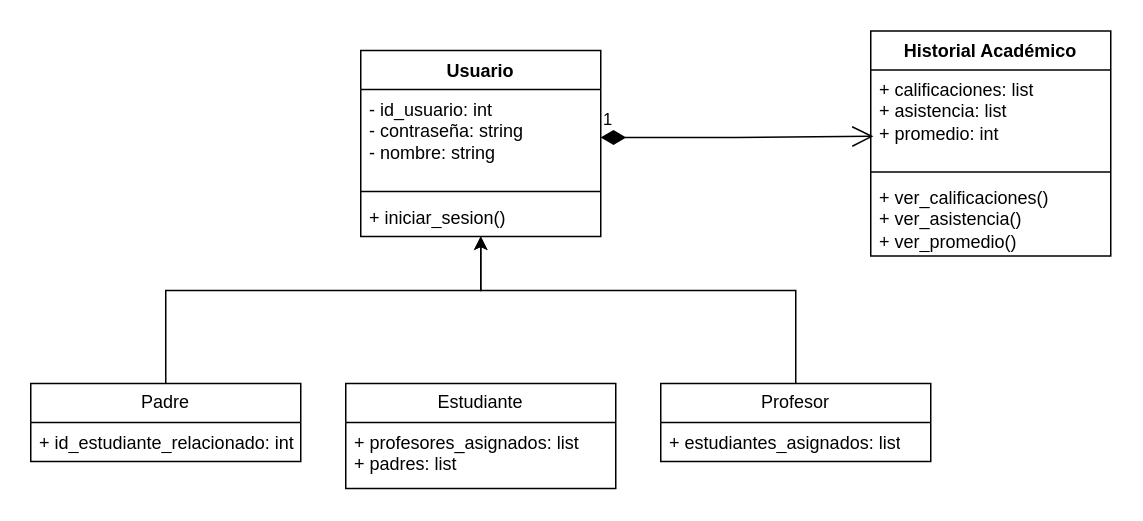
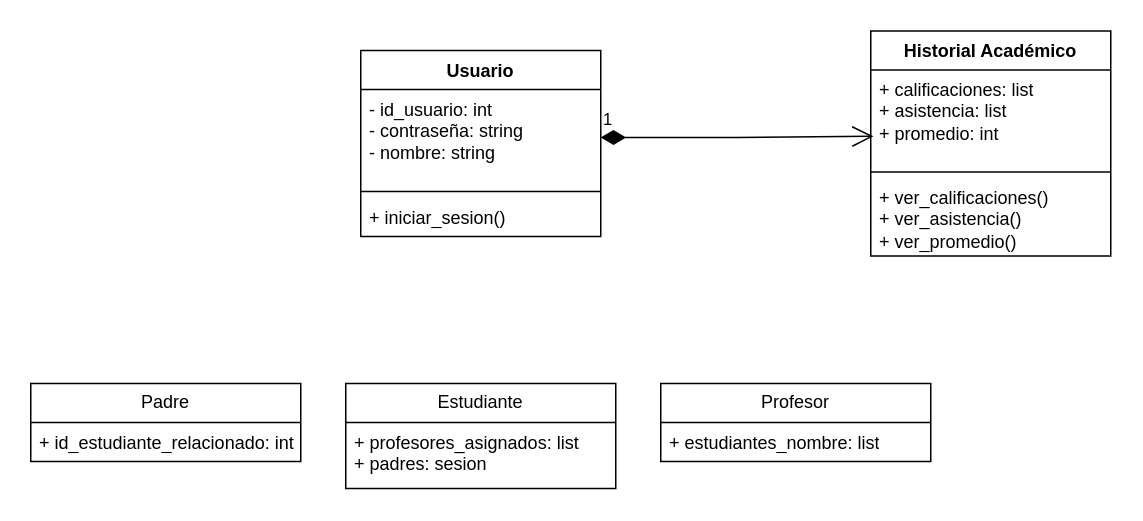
  <mxCell id="0" />
  <mxCell id="1" parent="0" />
- <mxCell id="2" style="edgeStyle=orthogonalEdgeStyle;rounded=0;orthogonalLoop=1;jettySize=auto;html=1;" edge="1" parent="1" source="3" target="5"><mxGeometry relative="1" as="geometry"><Array as="points"><mxPoint x="110" y="193" /><mxPoint x="320" y="193" /></Array></mxGeometry></mxCell>
  <mxCell id="3" value="Padre" style="swimlane;fontStyle=0;childLayout=stackLayout;horizontal=1;startSize=26;fillColor=none;horizontalStack=0;resizeParent=1;resizeParentMax=0;resizeLast=0;collapsible=1;marginBottom=0;whiteSpace=wrap;html=1;" vertex="1" parent="1"><mxGeometry x="20" y="255" width="180" height="52" as="geometry" /></mxCell>
  <mxCell id="4" value="+ id_estudiante_relacionado: int" style="text;strokeColor=none;fillColor=none;align=left;verticalAlign=top;spacingLeft=4;spacingRight=4;overflow=hidden;rotatable=0;points=[[0,0.5],[1,0.5]];portConstraint=eastwest;whiteSpace=wrap;html=1;" vertex="1" parent="3"><mxGeometry y="26" width="180" height="26" as="geometry" /></mxCell>
  <mxCell id="5" value="Usuario" style="swimlane;fontStyle=1;align=center;verticalAlign=top;childLayout=stackLayout;horizontal=1;startSize=26;horizontalStack=0;resizeParent=1;resizeParentMax=0;resizeLast=0;collapsible=1;marginBottom=0;whiteSpace=wrap;html=1;" vertex="1" parent="1"><mxGeometry x="240" y="33" width="160" height="124" as="geometry" /></mxCell>
  <mxCell id="6" value="- id_usuario: int&lt;br&gt;- contraseña: string&lt;br&gt;- nombre: string" style="text;strokeColor=none;fillColor=none;align=left;verticalAlign=top;spacingLeft=4;spacingRight=4;overflow=hidden;rotatable=0;points=[[0,0.5],[1,0.5]];portConstraint=eastwest;whiteSpace=wrap;html=1;" vertex="1" parent="5"><mxGeometry y="26" width="160" height="64" as="geometry" /></mxCell>
  <mxCell id="7" value="" style="line;strokeWidth=1;fillColor=none;align=left;verticalAlign=middle;spacingTop=-1;spacingLeft=3;spacingRight=3;rotatable=0;labelPosition=right;points=[];portConstraint=eastwest;strokeColor=inherit;" vertex="1" parent="5"><mxGeometry y="90" width="160" height="8" as="geometry" /></mxCell>
  <mxCell id="8" value="+ iniciar_sesion()" style="text;strokeColor=none;fillColor=none;align=left;verticalAlign=top;spacingLeft=4;spacingRight=4;overflow=hidden;rotatable=0;points=[[0,0.5],[1,0.5]];portConstraint=eastwest;whiteSpace=wrap;html=1;" vertex="1" parent="5"><mxGeometry y="98" width="160" height="26" as="geometry" /></mxCell>
- <mxCell id="9" style="edgeStyle=orthogonalEdgeStyle;rounded=0;orthogonalLoop=1;jettySize=auto;html=1;" edge="1" parent="1" source="10" target="5"><mxGeometry relative="1" as="geometry"><Array as="points"><mxPoint x="530" y="193" /><mxPoint x="320" y="193" /></Array></mxGeometry></mxCell>
  <mxCell id="10" value="Profesor" style="swimlane;fontStyle=0;childLayout=stackLayout;horizontal=1;startSize=26;fillColor=none;horizontalStack=0;resizeParent=1;resizeParentMax=0;resizeLast=0;collapsible=1;marginBottom=0;whiteSpace=wrap;html=1;" vertex="1" parent="1"><mxGeometry x="440" y="255" width="180" height="52" as="geometry" /></mxCell>
- <mxCell id="11" value="+ estudiantes_asignados: list" style="text;strokeColor=none;fillColor=none;align=left;verticalAlign=top;spacingLeft=4;spacingRight=4;overflow=hidden;rotatable=0;points=[[0,0.5],[1,0.5]];portConstraint=eastwest;whiteSpace=wrap;html=1;" vertex="1" parent="10"><mxGeometry y="26" width="180" height="26" as="geometry" /></mxCell>
+ <mxCell id="11" value="+ estudiantes_nombre: list" style="text;strokeColor=none;fillColor=none;align=left;verticalAlign=top;spacingLeft=4;spacingRight=4;overflow=hidden;rotatable=0;points=[[0,0.5],[1,0.5]];portConstraint=eastwest;whiteSpace=wrap;html=1;" vertex="1" parent="10"><mxGeometry y="26" width="180" height="26" as="geometry" /></mxCell>
  <mxCell id="12" value="Estudiante" style="swimlane;fontStyle=0;childLayout=stackLayout;horizontal=1;startSize=26;fillColor=none;horizontalStack=0;resizeParent=1;resizeParentMax=0;resizeLast=0;collapsible=1;marginBottom=0;whiteSpace=wrap;html=1;" vertex="1" parent="1"><mxGeometry x="230" y="255" width="180" height="70" as="geometry" /></mxCell>
- <mxCell id="13" value="+ profesores_asignados: list&lt;br&gt;+ padres: list" style="text;strokeColor=none;fillColor=none;align=left;verticalAlign=top;spacingLeft=4;spacingRight=4;overflow=hidden;rotatable=0;points=[[0,0.5],[1,0.5]];portConstraint=eastwest;whiteSpace=wrap;html=1;" vertex="1" parent="12"><mxGeometry y="26" width="180" height="44" as="geometry" /></mxCell>
+ <mxCell id="13" value="+ profesores_asignados: list&lt;br&gt;+ padres: sesion" style="text;strokeColor=none;fillColor=none;align=left;verticalAlign=top;spacingLeft=4;spacingRight=4;overflow=hidden;rotatable=0;points=[[0,0.5],[1,0.5]];portConstraint=eastwest;whiteSpace=wrap;html=1;" vertex="1" parent="12"><mxGeometry y="26" width="180" height="44" as="geometry" /></mxCell>
  <mxCell id="14" value="Historial Académico" style="swimlane;fontStyle=1;align=center;verticalAlign=top;childLayout=stackLayout;horizontal=1;startSize=26;horizontalStack=0;resizeParent=1;resizeParentMax=0;resizeLast=0;collapsible=1;marginBottom=0;whiteSpace=wrap;html=1;" vertex="1" parent="1"><mxGeometry x="580" y="20" width="160" height="150" as="geometry" /></mxCell>
  <mxCell id="15" value="+ calificaciones: list&lt;br&gt;+ asistencia: list&lt;br&gt;+ promedio: int" style="text;strokeColor=none;fillColor=none;align=left;verticalAlign=top;spacingLeft=4;spacingRight=4;overflow=hidden;rotatable=0;points=[[0,0.5],[1,0.5]];portConstraint=eastwest;whiteSpace=wrap;html=1;" vertex="1" parent="14"><mxGeometry y="26" width="160" height="64" as="geometry" /></mxCell>
  <mxCell id="16" value="" style="line;strokeWidth=1;fillColor=none;align=left;verticalAlign=middle;spacingTop=-1;spacingLeft=3;spacingRight=3;rotatable=0;labelPosition=right;points=[];portConstraint=eastwest;strokeColor=inherit;" vertex="1" parent="14"><mxGeometry y="90" width="160" height="8" as="geometry" /></mxCell>
  <mxCell id="17" value="+ ver_calificaciones()&lt;br&gt;+ ver_asistencia()&lt;br&gt;+ ver_promedio()" style="text;strokeColor=none;fillColor=none;align=left;verticalAlign=top;spacingLeft=4;spacingRight=4;overflow=hidden;rotatable=0;points=[[0,0.5],[1,0.5]];portConstraint=eastwest;whiteSpace=wrap;html=1;" vertex="1" parent="14"><mxGeometry y="98" width="160" height="52" as="geometry" /></mxCell>
  <mxCell id="18" value="1" style="endArrow=open;html=1;endSize=12;startArrow=diamondThin;startSize=14;startFill=1;edgeStyle=orthogonalEdgeStyle;align=left;verticalAlign=bottom;rounded=0;exitX=1;exitY=0.5;exitDx=0;exitDy=0;entryX=0.011;entryY=0.691;entryDx=0;entryDy=0;entryPerimeter=0;" edge="1" parent="1" source="6" target="15"><mxGeometry x="-1" y="3" relative="1" as="geometry"><mxPoint x="690" y="233" as="sourcePoint" /><mxPoint x="590" y="91" as="targetPoint" /></mxGeometry></mxCell>
